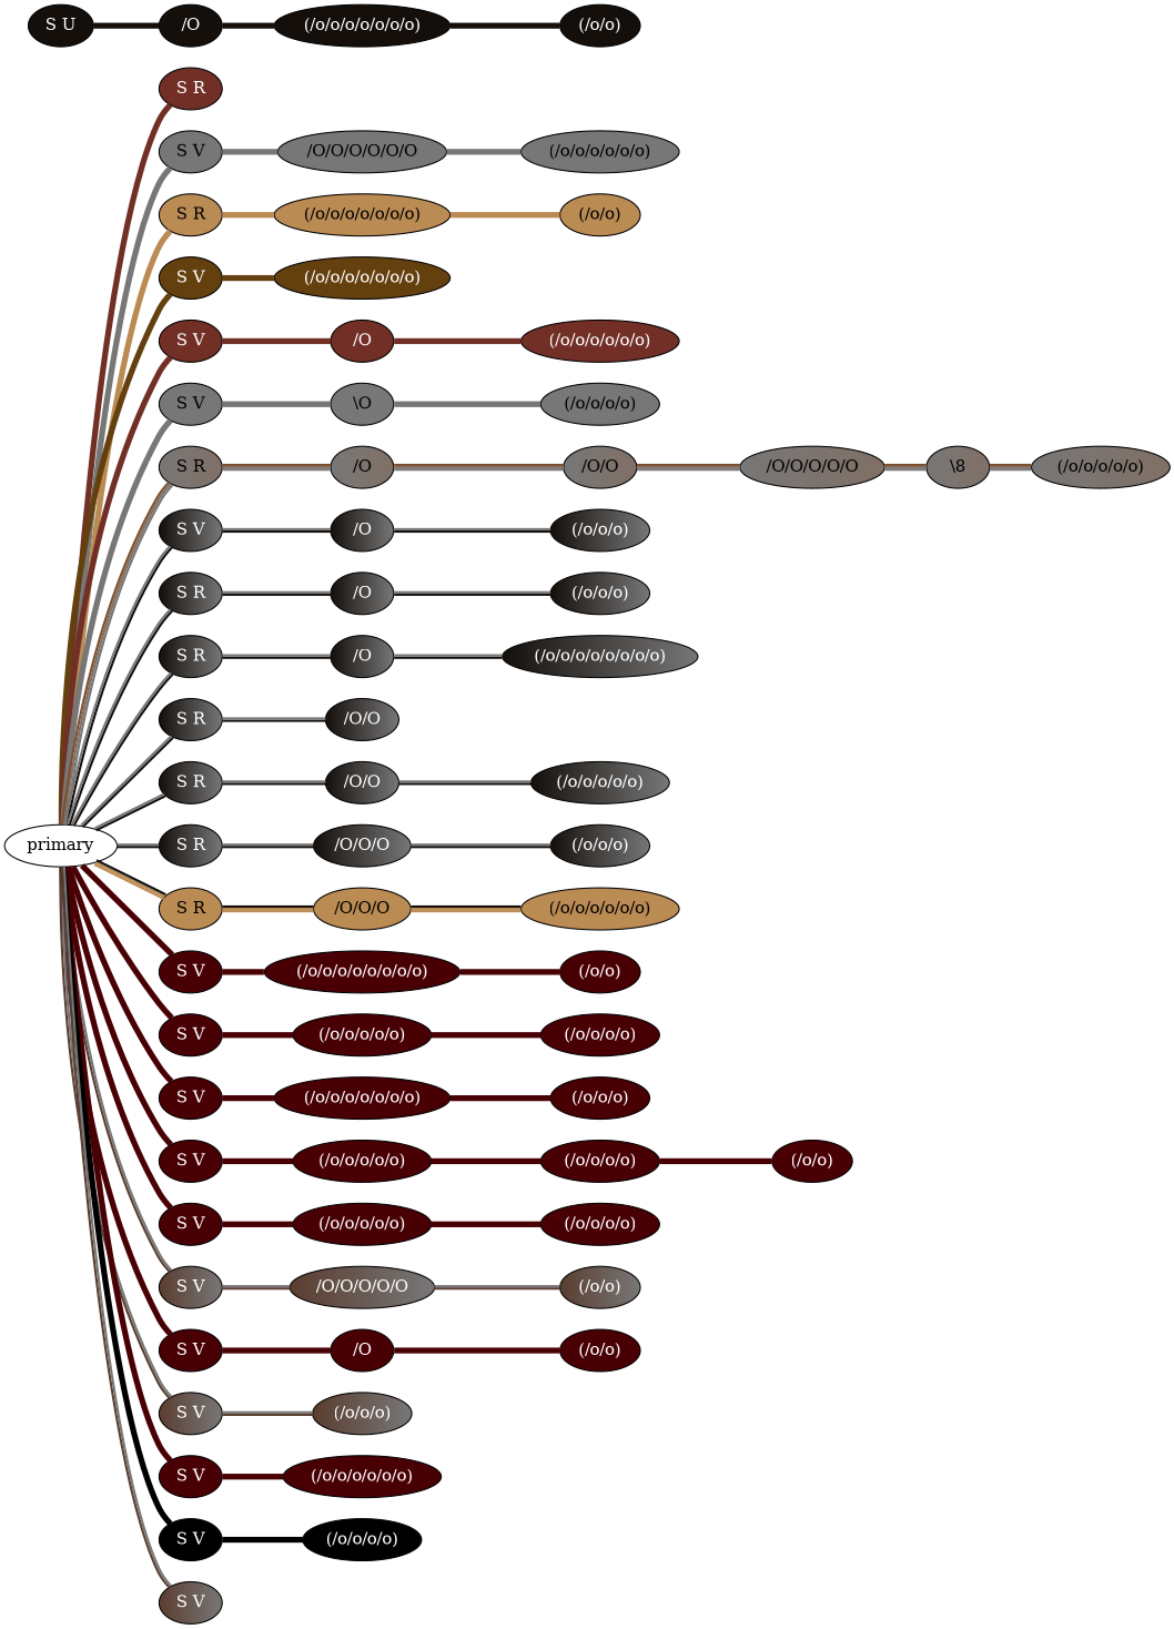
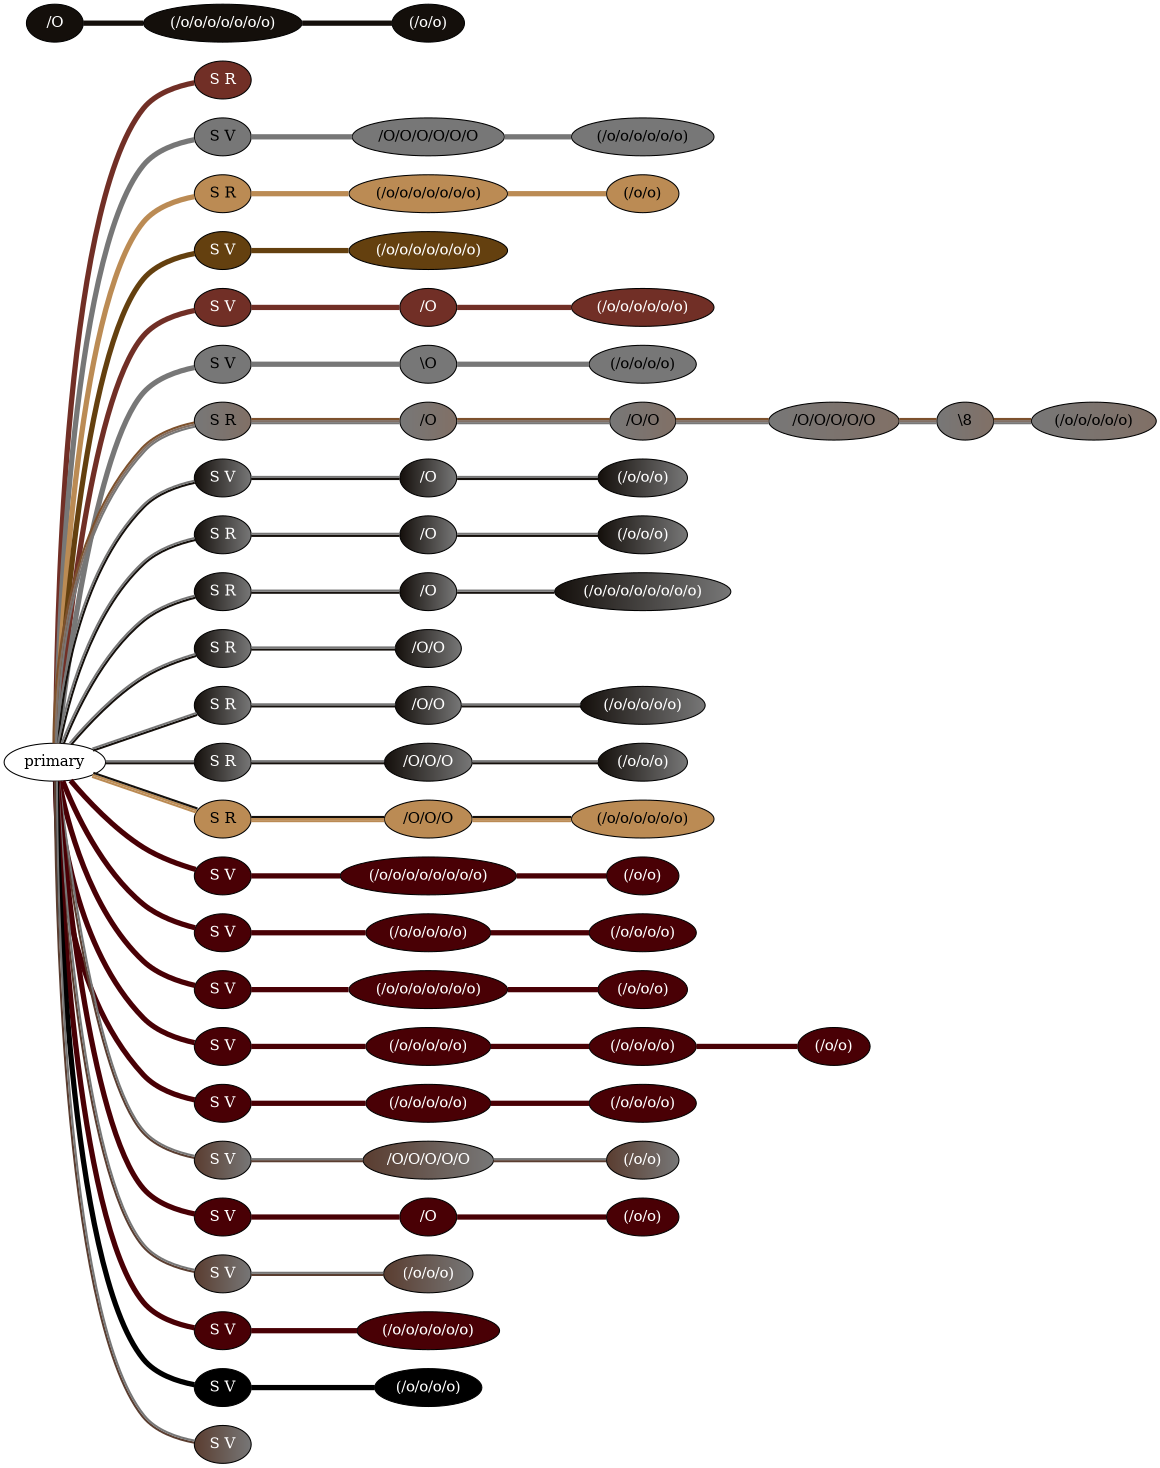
  graph {
    rankdir=LR
    node [fillcolor="#490005" fontcolor="#ffffff" qtype=knot_node style=filled knot_spin=S knot_type=L]
    edge [color="#490005" penwidth=5 qtype=knot_link]
    n1 [fillcolor="#712F26" label="S R" pendant_attach=R pendant_colors="#712F26" pendant_length=66.5 pendant_ply=S qtype=pendant_node knot_spin="" knot_type=""]
    primary [fillcolor="" fontcolor="" qtype="" style="" knot_spin="" knot_type=""]
    n3 [fillcolor="#777777" fontcolor="#000000" label="S V" pendant_attach=V pendant_colors="#777777" pendant_length=38.5 pendant_ply=S qtype=pendant_node knot_spin="" knot_type=""]
    n4 [fillcolor="#BB8B54" fontcolor="#000000" label="S R" pendant_attach=R pendant_colors="#BB8B54" pendant_length=22.5 pendant_ply=S qtype=pendant_node knot_spin="" knot_type=""]
    n5 [fillcolor="#64400F" label="S V" pendant_attach=V pendant_colors="#64400F" pendant_length=34.5 pendant_ply=S qtype=pendant_node knot_spin="" knot_type=""]
    n6 [fillcolor="#712F26" label="S V" pendant_attach=V pendant_colors="#712F26" pendant_length=47.0 pendant_ply=S qtype=pendant_node knot_spin="" knot_type=""]
    n7 [fillcolor="#777777" fontcolor="#000000" label="S V" pendant_attach=V pendant_colors="#777777" pendant_length=45.5 pendant_ply=S qtype=pendant_node knot_spin="" knot_type=""]
    n8 [fillcolor="#777777:#817066:#7D512D" fontcolor="#000000" label="S R" pendant_attach=R pendant_colors="#777777:#817066:#7D512D" pendant_length=69.0 pendant_ply=S qtype=pendant_node knot_spin="" knot_type=""]
    n9 [fillcolor="#140F0B:#777777" label="S V" pendant_attach=V pendant_colors="#140F0B:#777777" pendant_length=25.0 pendant_ply=S qtype=pendant_node knot_spin="" knot_type=""]
    n10 [fillcolor="#140F0B:#777777" label="S R" pendant_attach=R pendant_colors="#140F0B:#777777" pendant_length=41.5 pendant_ply=S qtype=pendant_node knot_spin="" knot_type=""]
    n11 [fillcolor="#140F0B:#777777" label="S R" pendant_attach=R pendant_colors="#140F0B:#777777" pendant_length=33.0 pendant_ply=S qtype=pendant_node knot_spin="" knot_type=""]
    n12 [fillcolor="#140F0B:#777777" label="S R" pendant_attach=R pendant_colors="#140F0B:#777777" pendant_length=44.0 pendant_ply=S qtype=pendant_node knot_spin="" knot_type=""]
    n13 [fillcolor="#140F0B:#777777" label="S R" pendant_attach=R pendant_colors="#140F0B:#777777" pendant_length=34.0 pendant_ply=S qtype=pendant_node knot_spin="" knot_type=""]
    n14 [fillcolor="#140F0B:#777777" label="S R" pendant_attach=R pendant_colors="#140F0B:#777777" pendant_length=46.0 pendant_ply=S qtype=pendant_node knot_spin="" knot_type=""]
    n15 [fillcolor="#BB8B54:#BB8B54:#140F0B" fontcolor="#000000" label="S R" pendant_attach=R pendant_colors="#BB8B54:#BB8B54:#140F0B" pendant_length=35.5 pendant_ply=S qtype=pendant_node knot_spin="" knot_type=""]
    n16 [label="S V" pendant_attach=V pendant_colors="#490005" pendant_length=32.5 pendant_ply=S qtype=pendant_node knot_spin="" knot_type=""]
    n17 [label="S V" pendant_attach=V pendant_colors="#490005" pendant_length=31.0 pendant_ply=S qtype=pendant_node knot_spin="" knot_type=""]
    n18 [label="S V" pendant_attach=V pendant_colors="#490005" pendant_length=34.0 pendant_ply=S qtype=pendant_node knot_spin="" knot_type=""]
    n19 [label="S V" pendant_attach=V pendant_colors="#490005" pendant_length=22.0 pendant_ply=S qtype=pendant_node knot_spin="" knot_type=""]
    n20 [label="S V" pendant_attach=V pendant_colors="#490005" pendant_length=23.0 pendant_ply=S qtype=pendant_node knot_spin="" knot_type=""]
    n21 [fillcolor="#5A3D30:#777777" label="S V" pendant_attach=V pendant_colors="#5A3D30:#777777" pendant_length=48.0 pendant_ply=S qtype=pendant_node knot_spin="" knot_type=""]
    n22 [label="S V" pendant_attach=V pendant_colors="#490005" pendant_length=26.0 pendant_ply=S qtype=pendant_node knot_spin="" knot_type=""]
    n23 [fillcolor="#5A3D30:#777777" label="S V" pendant_attach=V pendant_colors="#5A3D30:#777777" pendant_length=66.0 pendant_ply=S qtype=pendant_node knot_spin="" knot_type=""]
    n24 [label="S V" pendant_attach=V pendant_colors="#490005" pendant_length=55.0 pendant_ply=S qtype=pendant_node knot_spin="" knot_type=""]
    n25 [fillcolor="#000000" label="S V" pendant_attach=V pendant_colors="#000000" pendant_length=49.5 pendant_ply=S qtype=pendant_node knot_spin="" knot_type=""]
    n26 [fillcolor="#5A3D30:#777777" label="S V" pendant_attach=V pendant_colors="#5A3D30:#777777" pendant_length=57.5 pendant_ply=S qtype=pendant_node knot_spin="" knot_type=""]
    n27 [fillcolor="#777777" fontcolor="#000000" knot_position=12.5 knot_type=S knot_value=6 label="/O/O/O/O/O/O"]
    n28 [fillcolor="#BB8B54" fontcolor="#000000" knot_position=13.5 knot_value=7 label="(/o/o/o/o/o/o/o)"]
    n29 [fillcolor="#64400F" knot_position=14.5 knot_value=7 label="(/o/o/o/o/o/o/o)"]
    n30 [fillcolor="#712F26" knot_position=13.5 knot_type=S knot_value=1 label="/O"]
-   n31 [fillcolor="#140F0B" label="S U" pendant_attach=U pendant_colors="#140F0B" pendant_length=40.5 pendant_ply=S qtype=pendant_node knot_spin="" knot_type=""]
    n32 [fillcolor="#140F0B" knot_position=13.5 knot_type=S knot_value=1 label="/O"]
    n33 [fillcolor="#777777" fontcolor="#000000" knot_position=13.5 knot_spin=Z knot_type=S knot_value=1 label="\\O"]
    n34 [fillcolor="#777777:#817066:#7D512D" fontcolor="#000000" knot_position=22.5 knot_type=S knot_value=1 label="/O"]
    n35 [fillcolor="#140F0B:#777777" knot_position=13.0 knot_type=S knot_value=1 label="/O"]
    n36 [fillcolor="#140F0B:#777777" knot_position=13.5 knot_type=S knot_value=1 label="/O"]
    n37 [fillcolor="#140F0B:#777777" knot_position=12.5 knot_type=S knot_value=1 label="/O"]
    n38 [fillcolor="#140F0B:#777777" knot_position=12.0 knot_type=S knot_value=2 label="/O/O"]
    n39 [fillcolor="#140F0B:#777777" knot_position=15.0 knot_type=S knot_value=2 label="/O/O"]
    n40 [fillcolor="#140F0B:#777777" knot_position=18.0 knot_type=S knot_value=3 label="/O/O/O"]
    n41 [fillcolor="#BB8B54:#BB8B54:#140F0B" fontcolor="#000000" knot_position=17.0 knot_type=S knot_value=3 label="/O/O/O"]
    n42 [knot_position=12.5 knot_value=8 label="(/o/o/o/o/o/o/o/o)"]
    n43 [knot_position=16.5 knot_value=5 label="(/o/o/o/o/o)"]
    n44 [knot_position=14.0 knot_value=7 label="(/o/o/o/o/o/o/o)"]
    n45 [knot_position=12.0 knot_value=5 label="(/o/o/o/o/o)"]
    n46 [knot_position=11.0 knot_value=5 label="(/o/o/o/o/o)"]
    n47 [fillcolor="#5A3D30:#777777" knot_position=16.0 knot_type=S knot_value=5 label="/O/O/O/O/O"]
    n48 [knot_position=11.0 knot_type=S knot_value=1 label="/O"]
    n49 [fillcolor="#5A3D30:#777777" knot_position=14.5 knot_value=3 label="(/o/o/o)"]
    n50 [knot_position=15.0 knot_value=6 label="(/o/o/o/o/o/o)"]
    n51 [fillcolor="#000000" knot_position=14.5 knot_value=4 label="(/o/o/o/o)"]
    n52 [fillcolor="#777777" fontcolor="#000000" knot_position=27.5 knot_value=6 label="(/o/o/o/o/o/o)"]
    n53 [fillcolor="#BB8B54" fontcolor="#000000" knot_position=19.0 knot_value=2 label="(/o/o)"]
    n54 [fillcolor="#712F26" knot_position=30.0 knot_value=6 label="(/o/o/o/o/o/o)"]
    n55 [fillcolor="#140F0B" knot_position=29.5 knot_value=7 label="(/o/o/o/o/o/o/o)"]
    n56 [fillcolor="#140F0B" knot_position=38.0 knot_value=2 label="(/o/o)"]
    n57 [fillcolor="#777777" fontcolor="#000000" knot_position=29.0 knot_value=4 label="(/o/o/o/o)"]
    n58 [fillcolor="#777777:#817066:#7D512D" fontcolor="#000000" knot_position=33.5 knot_type=S knot_value=2 label="/O/O"]
    n59 [fillcolor="#777777:#817066:#7D512D" fontcolor="#000000" knot_position=43.5 knot_type=S knot_value=5 label="/O/O/O/O/O"]
    n60 [fillcolor="#777777:#817066:#7D512D" fontcolor="#000000" knot_position=51.5 knot_spin=Z knot_type=E knot_value=1 label="\\8"]
    n61 [fillcolor="#777777:#817066:#7D512D" fontcolor="#000000" knot_position=58.5 knot_value=5 label="(/o/o/o/o/o)"]
    n62 [fillcolor="#140F0B:#777777" knot_position=22.0 knot_value=3 label="(/o/o/o)"]
    n63 [fillcolor="#140F0B:#777777" knot_position=23.5 knot_value=3 label="(/o/o/o)"]
    n64 [fillcolor="#140F0B:#777777" knot_position=22.0 knot_value=8 label="(/o/o/o/o/o/o/o/o)"]
    n65 [fillcolor="#140F0B:#777777" knot_position=24.0 knot_value=5 label="(/o/o/o/o/o)"]
    n66 [fillcolor="#140F0B:#777777" knot_position=29.0 knot_value=3 label="(/o/o/o)"]
    n67 [fillcolor="#BB8B54:#BB8B54:#140F0B" fontcolor="#000000" knot_position=26.0 knot_value=6 label="(/o/o/o/o/o/o)"]
    n68 [knot_position=22.5 knot_value=2 label="(/o/o)"]
    n69 [knot_position=23.5 knot_value=4 label="(/o/o/o/o)"]
    n70 [knot_position=22.0 knot_value=3 label="(/o/o/o)"]
    n71 [knot_position=17.5 knot_value=4 label="(/o/o/o/o)"]
    n72 [knot_position=20.0 knot_value=2 label="(/o/o)"]
    n73 [knot_position=17.5 knot_value=4 label="(/o/o/o/o)"]
    n74 [fillcolor="#5A3D30:#777777" knot_position=33.5 knot_value=2 label="(/o/o)"]
    n75 [knot_position=18.0 knot_value=2 label="(/o/o)"]
    primary -- n1 [color="#712F26" qtype=pendant_link]
    primary -- n3 [color="#777777" qtype=pendant_link]
    primary -- n4 [color="#BB8B54" qtype=pendant_link]
    primary -- n5 [color="#64400F" qtype=pendant_link]
    primary -- n6 [color="#712F26" qtype=pendant_link]
    primary -- n7 [color="#777777" qtype=pendant_link]
    primary -- n8 [color="#777777:#817066:#7D512D" penwidth=2 qtype=pendant_link]
    primary -- n9 [color="#140F0B:#777777" penwidth=2 qtype=pendant_link]
    primary -- n10 [color="#140F0B:#777777" penwidth=2 qtype=pendant_link]
    primary -- n11 [color="#140F0B:#777777" penwidth=2 qtype=pendant_link]
    primary -- n12 [color="#140F0B:#777777" penwidth=2 qtype=pendant_link]
    primary -- n13 [color="#140F0B:#777777" penwidth=2 qtype=pendant_link]
    primary -- n14 [color="#140F0B:#777777" penwidth=2 qtype=pendant_link]
    primary -- n15 [color="#BB8B54:#BB8B54:#140F0B" penwidth=2 qtype=pendant_link]
    primary -- n16 [qtype=pendant_link]
    primary -- n17 [qtype=pendant_link]
    primary -- n18 [qtype=pendant_link]
    primary -- n19 [qtype=pendant_link]
    primary -- n20 [qtype=pendant_link]
    primary -- n21 [color="#5A3D30:#777777" penwidth=2 qtype=pendant_link]
    primary -- n22 [qtype=pendant_link]
    primary -- n23 [color="#5A3D30:#777777" penwidth=2 qtype=pendant_link]
    primary -- n24 [qtype=pendant_link]
    primary -- n25 [color="#000000" qtype=pendant_link]
    primary -- n26 [color="#5A3D30:#777777" penwidth=2 qtype=pendant_link]
    n3 -- n27 [color="#777777"]
    n4 -- n28 [color="#BB8B54"]
    n5 -- n29 [color="#64400F"]
    n6 -- n30 [color="#712F26"]
    n7 -- n33 [color="#777777"]
    n8 -- n34 [color="#777777:#817066:#7D512D" penwidth=2]
    n9 -- n35 [color="#140F0B:#777777" penwidth=2]
    n10 -- n36 [color="#140F0B:#777777" penwidth=2]
    n11 -- n37 [color="#140F0B:#777777" penwidth=2]
    n12 -- n38 [color="#140F0B:#777777" penwidth=2]
    n13 -- n39 [color="#140F0B:#777777" penwidth=2]
    n14 -- n40 [color="#140F0B:#777777" penwidth=2]
    n15 -- n41 [color="#BB8B54:#BB8B54:#140F0B" penwidth=2]
    n16 -- n42
    n17 -- n43
    n18 -- n44
    n19 -- n45
    n20 -- n46
    n21 -- n47 [color="#5A3D30:#777777" penwidth=2]
    n22 -- n48
    n23 -- n49 [color="#5A3D30:#777777" penwidth=2]
    n24 -- n50
    n25 -- n51 [color="#000000"]
    n27 -- n52 [color="#777777"]
    n28 -- n53 [color="#BB8B54"]
    n30 -- n54 [color="#712F26"]
-   n31 -- n32 [color="#140F0B"]
    n32 -- n55 [color="#140F0B"]
    n33 -- n57 [color="#777777"]
    n34 -- n58 [color="#777777:#817066:#7D512D" penwidth=2]
    n35 -- n62 [color="#140F0B:#777777" penwidth=2]
    n36 -- n63 [color="#140F0B:#777777" penwidth=2]
    n37 -- n64 [color="#140F0B:#777777" penwidth=2]
    n39 -- n65 [color="#140F0B:#777777" penwidth=2]
    n40 -- n66 [color="#140F0B:#777777" penwidth=2]
    n41 -- n67 [color="#BB8B54:#BB8B54:#140F0B" penwidth=2]
    n42 -- n68
    n43 -- n69
    n44 -- n70
    n45 -- n71
    n46 -- n73
    n47 -- n74 [color="#5A3D30:#777777" penwidth=2]
    n48 -- n75
    n55 -- n56 [color="#140F0B"]
    n58 -- n59 [color="#777777:#817066:#7D512D" penwidth=2]
    n59 -- n60 [color="#777777:#817066:#7D512D" penwidth=2]
    n60 -- n61 [color="#777777:#817066:#7D512D" penwidth=2]
    n71 -- n72
  }
